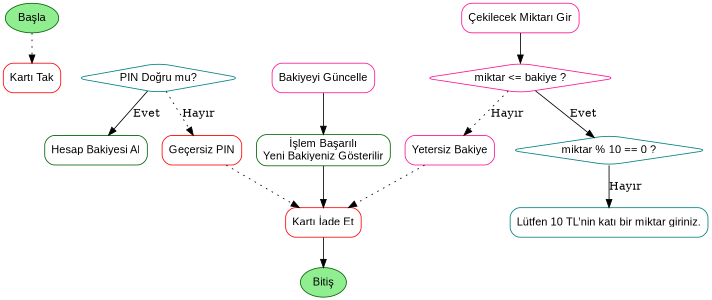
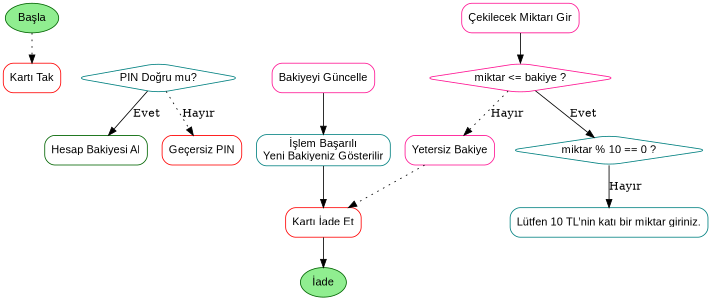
  digraph {
    rankdir=TB
    node [color=darkgreen fontname=Arial shape=rectangle style=rounded]
    edge [style=solid]
    n1 [fillcolor=lightgreen label="Başla" shape=ellipse style=filled]
    n2 [color=red label="Kartı Tak"]
    n3 [color=teal label="PIN Doğru mu?" shape=diamond]
    n4 [label="Hesap Bakiyesi Al"]
    n5 [color=red label="Geçersiz PIN"]
    n6 [color=red label="Kartı İade Et"]
    n7 [color=deeppink label="Çekilecek Miktarı Gir"]
    n8 [color=deeppink label="miktar <= bakiye ?" shape=diamond]
    n9 [color=teal label="miktar % 10 == 0 ?" shape=diamond]
    n10 [color=deeppink label="Yetersiz Bakiye"]
    n11 [color=teal label="Lütfen 10 TL’nin katı bir miktar giriniz."]
    n12 [color=deeppink label="Bakiyeyi Güncelle"]
-   n13 [label="İşlem Başarılı\nYeni Bakiyeniz Gösterilir"]
-   n14 [fillcolor=lightgreen label="Bitiş" shape=ellipse style=filled]
+   n13 [color=teal label="İşlem Başarılı\nYeni Bakiyeniz Gösterilir"]
+   n14 [fillcolor=lightgreen label="İade" shape=ellipse style=filled]
    n1 -> n2 [style=dotted]
    n3 -> n4 [label=Evet]
    n3 -> n5 [label="Hayır" style=dotted]
-   n5 -> n6 [style=dotted]
    n6 -> n14
    n7 -> n8
    n8 -> n9 [label=Evet]
    n8 -> n10 [label="Hayır" style=dotted]
    n9 -> n11 [label="Hayır"]
    n10 -> n6 [style=dotted]
    n12 -> n13
    n13 -> n6
  }
